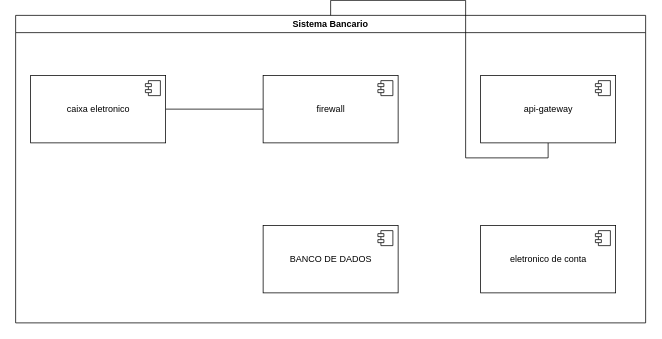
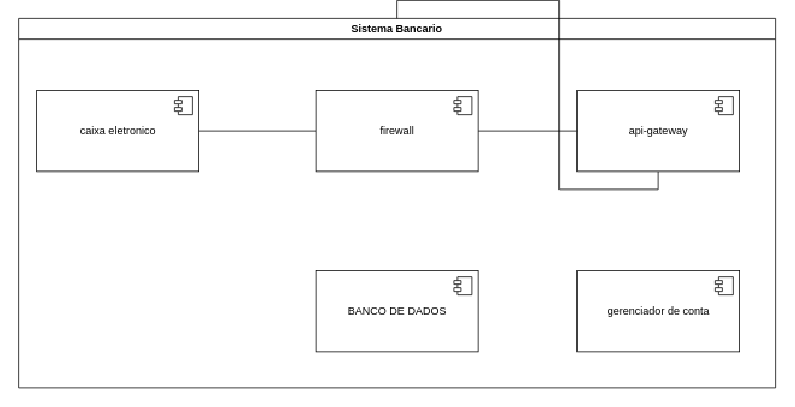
  <mxCell id="0" />
  <mxCell id="1" parent="0" />
  <mxCell id="2" value="Sistema Bancario" style="swimlane;" vertex="1" parent="1"><mxGeometry x="20" y="20" width="840" height="410" as="geometry" /></mxCell>
  <mxCell id="3" style="edgeStyle=orthogonalEdgeStyle;rounded=0;orthogonalLoop=1;jettySize=auto;html=1;entryX=0;entryY=0.5;entryDx=0;entryDy=0;endArrow=none;endFill=0;" edge="1" parent="1" source="4" target="7"><mxGeometry relative="1" as="geometry" /></mxCell>
  <mxCell id="4" value="caixa eletronico" style="html=1;dropTarget=0;" vertex="1" parent="1"><mxGeometry x="40" y="100" width="180" height="90" as="geometry" /></mxCell>
  <mxCell id="5" value="" style="shape=module;jettyWidth=8;jettyHeight=4;" vertex="1" parent="4"><mxGeometry x="1" width="20" height="20" relative="1" as="geometry"><mxPoint x="-27" y="7" as="offset" /></mxGeometry></mxCell>
+ <mxCell id="6" style="edgeStyle=orthogonalEdgeStyle;rounded=0;orthogonalLoop=1;jettySize=auto;html=1;entryX=0;entryY=0.5;entryDx=0;entryDy=0;endArrow=none;endFill=0;" edge="1" parent="1" source="7" target="10"><mxGeometry relative="1" as="geometry" /></mxCell>
  <mxCell id="7" value="firewall" style="html=1;dropTarget=0;" vertex="1" parent="1"><mxGeometry x="350" y="100" width="180" height="90" as="geometry" /></mxCell>
  <mxCell id="8" value="" style="shape=module;jettyWidth=8;jettyHeight=4;" vertex="1" parent="7"><mxGeometry x="1" width="20" height="20" relative="1" as="geometry"><mxPoint x="-27" y="7" as="offset" /></mxGeometry></mxCell>
  <mxCell id="9" style="edgeStyle=orthogonalEdgeStyle;rounded=0;orthogonalLoop=1;jettySize=auto;html=1;endArrow=none;endFill=0;" edge="1" parent="1" source="10" target="2"><mxGeometry relative="1" as="geometry" /></mxCell>
  <mxCell id="10" value="api-gateway" style="html=1;dropTarget=0;" vertex="1" parent="1"><mxGeometry x="640" y="100" width="180" height="90" as="geometry" /></mxCell>
  <mxCell id="11" value="" style="shape=module;jettyWidth=8;jettyHeight=4;" vertex="1" parent="10"><mxGeometry x="1" width="20" height="20" relative="1" as="geometry"><mxPoint x="-27" y="7" as="offset" /></mxGeometry></mxCell>
- <mxCell id="12" value="eletronico de conta" style="html=1;dropTarget=0;" vertex="1" parent="1"><mxGeometry x="640" y="300" width="180" height="90" as="geometry" /></mxCell>
+ <mxCell id="12" value="gerenciador de conta" style="html=1;dropTarget=0;" vertex="1" parent="1"><mxGeometry x="640" y="300" width="180" height="90" as="geometry" /></mxCell>
  <mxCell id="13" value="" style="shape=module;jettyWidth=8;jettyHeight=4;" vertex="1" parent="12"><mxGeometry x="1" width="20" height="20" relative="1" as="geometry"><mxPoint x="-27" y="7" as="offset" /></mxGeometry></mxCell>
  <mxCell id="14" value="BANCO DE DADOS" style="html=1;dropTarget=0;" vertex="1" parent="1"><mxGeometry x="350" y="300" width="180" height="90" as="geometry" /></mxCell>
  <mxCell id="15" value="" style="shape=module;jettyWidth=8;jettyHeight=4;" vertex="1" parent="14"><mxGeometry x="1" width="20" height="20" relative="1" as="geometry"><mxPoint x="-27" y="7" as="offset" /></mxGeometry></mxCell>
